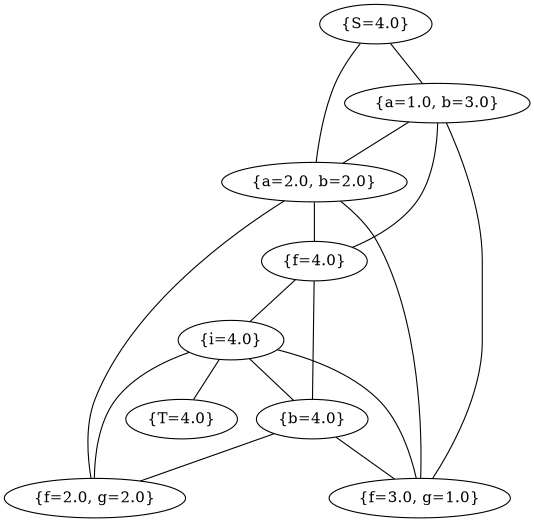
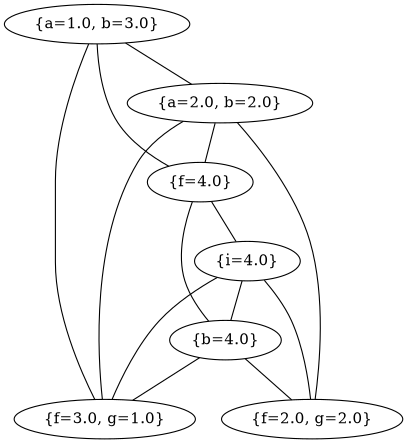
  graph {
-   "{S=4.0}" ["ui.label"="{S=4.0}"]
    "{a=1.0, b=3.0}" ["ui.label"="{a=1.0, b=3.0}"]
    "{a=2.0, b=2.0}" ["ui.label"="{a=2.0, b=2.0}"]
    "{b=4.0}" ["ui.label"="{b=4.0}"]
    "{f=4.0}" ["ui.label"="{f=4.0}"]
    "{f=3.0, g=1.0}" ["ui.label"="{f=3.0, g=1.0}"]
    "{f=2.0, g=2.0}" ["ui.label"="{f=2.0, g=2.0}"]
    "{i=4.0}" ["ui.label"="{i=4.0}"]
-   "{T=4.0}" ["ui.label"="{T=4.0}"]
-   "{S=4.0}" -- "{a=1.0, b=3.0}"
-   "{S=4.0}" -- "{a=2.0, b=2.0}"
    "{a=1.0, b=3.0}" -- "{a=2.0, b=2.0}"
    "{a=1.0, b=3.0}" -- "{f=4.0}"
    "{a=1.0, b=3.0}" -- "{f=3.0, g=1.0}"
    "{a=2.0, b=2.0}" -- "{f=4.0}"
    "{a=2.0, b=2.0}" -- "{f=3.0, g=1.0}"
    "{a=2.0, b=2.0}" -- "{f=2.0, g=2.0}"
    "{b=4.0}" -- "{f=4.0}"
    "{b=4.0}" -- "{f=3.0, g=1.0}"
    "{b=4.0}" -- "{f=2.0, g=2.0}"
    "{f=4.0}" -- "{i=4.0}"
    "{f=3.0, g=1.0}" -- "{i=4.0}"
    "{f=2.0, g=2.0}" -- "{i=4.0}"
    "{i=4.0}" -- "{b=4.0}"
-   "{i=4.0}" -- "{T=4.0}"
  }
